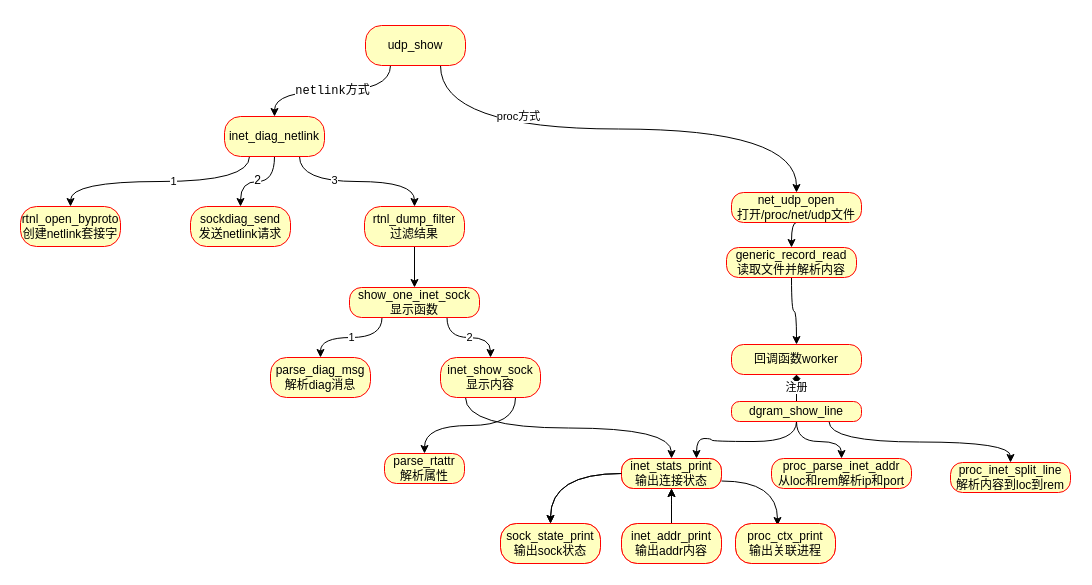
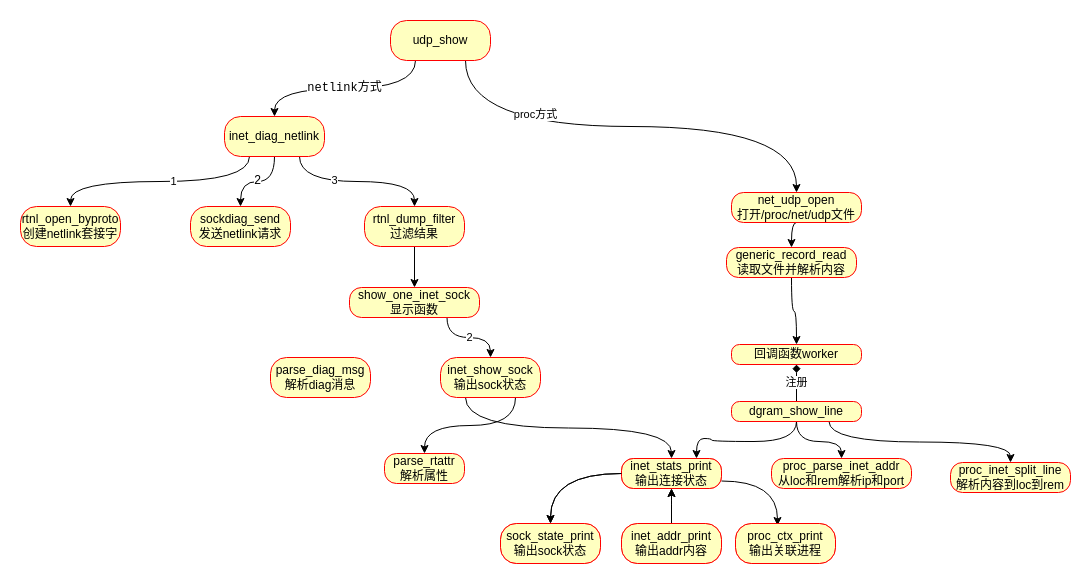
  <mxCell id="0" />
  <mxCell id="1" parent="0" />
  <mxCell id="2" value="netlink方式" style="edgeStyle=orthogonalEdgeStyle;curved=1;rounded=0;orthogonalLoop=1;jettySize=auto;html=1;exitX=0.25;exitY=1;exitDx=0;exitDy=0;entryX=0.5;entryY=0;entryDx=0;entryDy=0;fontFamily=Courier New;fontSize=12;" parent="1" source="5" target="11" edge="1"><mxGeometry relative="1" as="geometry" /></mxCell>
  <mxCell id="3" style="edgeStyle=orthogonalEdgeStyle;curved=1;rounded=0;orthogonalLoop=1;jettySize=auto;html=1;exitX=0.75;exitY=1;exitDx=0;exitDy=0;fontFamily=Courier New;fontSize=12;entryX=0.5;entryY=0;entryDx=0;entryDy=0;" parent="1" source="5" target="32" edge="1"><mxGeometry relative="1" as="geometry"><mxPoint x="740" y="187" as="targetPoint" /></mxGeometry></mxCell>
  <mxCell id="4" value="proc方式" style="edgeLabel;html=1;align=center;verticalAlign=middle;resizable=0;points=[];" vertex="1" connectable="0" parent="3"><mxGeometry x="-0.416" y="14" relative="1" as="geometry"><mxPoint y="1" as="offset" /></mxGeometry></mxCell>
- <mxCell id="5" value="udp_show" style="rounded=1;whiteSpace=wrap;arcSize=40;fontColor=#000000;fillColor=#ffffc0;strokeColor=#ff0000;fontSize=12;html=1;" parent="1" vertex="1"><mxGeometry x="365" y="25" width="100" height="40" as="geometry" /></mxCell>
+ <mxCell id="5" value="udp_show" style="rounded=1;whiteSpace=wrap;arcSize=40;fontColor=#000000;fillColor=#ffffc0;strokeColor=#ff0000;fontSize=12;html=1;" parent="1" vertex="1"><mxGeometry x="390" y="20" width="100" height="40" as="geometry" /></mxCell>
  <mxCell id="6" style="edgeStyle=orthogonalEdgeStyle;curved=1;rounded=0;orthogonalLoop=1;jettySize=auto;html=1;exitX=0.25;exitY=1;exitDx=0;exitDy=0;entryX=0.5;entryY=0;entryDx=0;entryDy=0;fontFamily=Courier New;fontSize=12;" parent="1" source="11" target="12" edge="1"><mxGeometry relative="1" as="geometry" /></mxCell>
  <mxCell id="7" value="1" style="edgeLabel;html=1;align=center;verticalAlign=middle;resizable=0;points=[];" vertex="1" connectable="0" parent="6"><mxGeometry x="-0.109" y="-1" relative="1" as="geometry"><mxPoint as="offset" /></mxGeometry></mxCell>
  <mxCell id="8" value="2" style="edgeStyle=orthogonalEdgeStyle;curved=1;rounded=0;orthogonalLoop=1;jettySize=auto;html=1;exitX=0.5;exitY=1;exitDx=0;exitDy=0;fontFamily=Courier New;fontSize=12;" parent="1" source="11" target="13" edge="1"><mxGeometry relative="1" as="geometry" /></mxCell>
  <mxCell id="9" style="edgeStyle=orthogonalEdgeStyle;curved=1;rounded=0;orthogonalLoop=1;jettySize=auto;html=1;exitX=0.75;exitY=1;exitDx=0;exitDy=0;entryX=0.5;entryY=0;entryDx=0;entryDy=0;fontFamily=Courier New;fontSize=12;" parent="1" source="11" target="15" edge="1"><mxGeometry relative="1" as="geometry" /></mxCell>
  <mxCell id="10" value="3" style="edgeLabel;html=1;align=center;verticalAlign=middle;resizable=0;points=[];" vertex="1" connectable="0" parent="9"><mxGeometry x="-0.285" y="2" relative="1" as="geometry"><mxPoint as="offset" /></mxGeometry></mxCell>
  <mxCell id="11" value="inet_diag_netlink" style="rounded=1;whiteSpace=wrap;arcSize=40;fontColor=#000000;fillColor=#ffffc0;strokeColor=#ff0000;fontSize=12;html=1;" parent="1" vertex="1"><mxGeometry x="224" y="116" width="100" height="40" as="geometry" /></mxCell>
  <mxCell id="12" value="rtnl_open_byproto&lt;br&gt;创建netlink套接字" style="rounded=1;whiteSpace=wrap;arcSize=40;fontColor=#000000;fillColor=#ffffc0;strokeColor=#ff0000;fontSize=12;html=1;" parent="1" vertex="1"><mxGeometry x="20" y="206" width="100" height="40" as="geometry" /></mxCell>
  <mxCell id="13" value="sockdiag_send&lt;br&gt;发送netlink请求" style="rounded=1;whiteSpace=wrap;arcSize=40;fontColor=#000000;fillColor=#ffffc0;strokeColor=#ff0000;fontSize=12;html=1;" parent="1" vertex="1"><mxGeometry x="190" y="206" width="100" height="40" as="geometry" /></mxCell>
  <mxCell id="14" value="" style="edgeStyle=orthogonalEdgeStyle;rounded=0;orthogonalLoop=1;jettySize=auto;html=1;" edge="1" parent="1" source="15" target="18"><mxGeometry relative="1" as="geometry" /></mxCell>
  <mxCell id="15" value="rtnl_dump_filter&lt;br&gt;过滤结果" style="rounded=1;whiteSpace=wrap;arcSize=40;fontColor=#000000;fillColor=#ffffc0;strokeColor=#ff0000;fontSize=12;html=1;" parent="1" vertex="1"><mxGeometry x="364" y="206" width="100" height="40" as="geometry" /></mxCell>
- <mxCell id="16" value="1" style="edgeStyle=orthogonalEdgeStyle;rounded=0;orthogonalLoop=1;jettySize=auto;html=1;exitX=0.25;exitY=1;exitDx=0;exitDy=0;entryX=0.5;entryY=0;entryDx=0;entryDy=0;curved=1;" edge="1" parent="1" source="18" target="19"><mxGeometry relative="1" as="geometry"><Array as="points"><mxPoint x="382" y="337" /><mxPoint x="320" y="337" /></Array></mxGeometry></mxCell>
  <mxCell id="17" value="2" style="edgeStyle=orthogonalEdgeStyle;curved=1;rounded=0;orthogonalLoop=1;jettySize=auto;html=1;exitX=0.75;exitY=1;exitDx=0;exitDy=0;" edge="1" parent="1" source="18" target="22"><mxGeometry relative="1" as="geometry" /></mxCell>
  <mxCell id="18" value="show_one_inet_sock&lt;br&gt;显示函数" style="whiteSpace=wrap;html=1;fillColor=#ffffc0;strokeColor=#ff0000;fontColor=#000000;rounded=1;arcSize=40;" vertex="1" parent="1"><mxGeometry x="349" y="287" width="130" height="30" as="geometry" /></mxCell>
  <mxCell id="19" value="parse_diag_msg&lt;br&gt;解析diag消息" style="rounded=1;whiteSpace=wrap;arcSize=40;fontColor=#000000;fillColor=#ffffc0;strokeColor=#ff0000;fontSize=12;html=1;" vertex="1" parent="1"><mxGeometry x="270" y="357" width="100" height="40" as="geometry" /></mxCell>
  <mxCell id="20" style="edgeStyle=orthogonalEdgeStyle;curved=1;rounded=0;orthogonalLoop=1;jettySize=auto;html=1;exitX=0.25;exitY=1;exitDx=0;exitDy=0;entryX=0.5;entryY=0;entryDx=0;entryDy=0;" edge="1" parent="1" source="22" target="25"><mxGeometry relative="1" as="geometry" /></mxCell>
  <mxCell id="21" style="edgeStyle=orthogonalEdgeStyle;curved=1;rounded=0;orthogonalLoop=1;jettySize=auto;html=1;exitX=0.75;exitY=1;exitDx=0;exitDy=0;" edge="1" parent="1" source="22" target="23"><mxGeometry relative="1" as="geometry" /></mxCell>
- <mxCell id="22" value="inet_show_sock&lt;br&gt;显示内容" style="rounded=1;whiteSpace=wrap;arcSize=40;fontColor=#000000;fillColor=#ffffc0;strokeColor=#ff0000;fontSize=12;html=1;" vertex="1" parent="1"><mxGeometry x="440" y="357" width="100" height="40" as="geometry" /></mxCell>
+ <mxCell id="22" value="inet_show_sock&lt;br&gt;输出sock状态" style="rounded=1;whiteSpace=wrap;arcSize=40;fontColor=#000000;fillColor=#ffffc0;strokeColor=#ff0000;fontSize=12;html=1;" vertex="1" parent="1"><mxGeometry x="440" y="357" width="100" height="40" as="geometry" /></mxCell>
  <mxCell id="23" value="parse_rtattr&lt;br&gt;解析属性" style="rounded=1;whiteSpace=wrap;arcSize=40;fontColor=#000000;fillColor=#ffffc0;strokeColor=#ff0000;fontSize=12;html=1;" vertex="1" parent="1"><mxGeometry x="384" y="453" width="80" height="30" as="geometry" /></mxCell>
  <mxCell id="24" style="edgeStyle=orthogonalEdgeStyle;curved=1;rounded=0;orthogonalLoop=1;jettySize=auto;html=1;exitX=1;exitY=0.75;exitDx=0;exitDy=0;entryX=0.42;entryY=0.05;entryDx=0;entryDy=0;entryPerimeter=0;" edge="1" parent="1" source="25" target="29"><mxGeometry relative="1" as="geometry"><mxPoint x="761" y="513" as="targetPoint" /></mxGeometry></mxCell>
  <mxCell id="25" value="inet_stats_print&lt;br&gt;输出连接状态" style="rounded=1;whiteSpace=wrap;arcSize=40;fontColor=#000000;fillColor=#ffffc0;strokeColor=#ff0000;fontSize=12;html=1;" vertex="1" parent="1"><mxGeometry x="621" y="458" width="100" height="30" as="geometry" /></mxCell>
  <mxCell id="26" value="sock_state_print&lt;br&gt;输出sock状态" style="rounded=1;whiteSpace=wrap;arcSize=40;fontColor=#000000;fillColor=#ffffc0;strokeColor=#ff0000;fontSize=12;html=1;" vertex="1" parent="1"><mxGeometry x="500" y="523" width="100" height="40" as="geometry" /></mxCell>
  <mxCell id="27" value="" style="edgeStyle=orthogonalEdgeStyle;curved=1;rounded=0;orthogonalLoop=1;jettySize=auto;html=1;" edge="1" parent="1" source="28" target="25"><mxGeometry relative="1" as="geometry" /></mxCell>
  <mxCell id="28" value="inet_addr_print&lt;br&gt;输出addr内容" style="rounded=1;whiteSpace=wrap;arcSize=40;fontColor=#000000;fillColor=#ffffc0;strokeColor=#ff0000;fontSize=12;html=1;" vertex="1" parent="1"><mxGeometry x="621" y="523" width="100" height="40" as="geometry" /></mxCell>
  <mxCell id="29" value="proc_ctx_print&lt;br&gt;输出关联进程" style="rounded=1;whiteSpace=wrap;arcSize=40;fontColor=#000000;fillColor=#ffffc0;strokeColor=#ff0000;fontSize=12;html=1;" vertex="1" parent="1"><mxGeometry x="735" y="523" width="100" height="40" as="geometry" /></mxCell>
  <mxCell id="30" style="edgeStyle=orthogonalEdgeStyle;curved=1;rounded=0;orthogonalLoop=1;jettySize=auto;html=1;exitX=0;exitY=0.5;exitDx=0;exitDy=0;" edge="1" parent="1" source="25" target="26"><mxGeometry relative="1" as="geometry"><mxPoint x="621" y="483" as="sourcePoint" /></mxGeometry></mxCell>
  <mxCell id="31" style="edgeStyle=orthogonalEdgeStyle;curved=1;rounded=0;orthogonalLoop=1;jettySize=auto;html=1;exitX=0.5;exitY=1;exitDx=0;exitDy=0;entryX=0.5;entryY=0;entryDx=0;entryDy=0;" edge="1" parent="1" source="32" target="34"><mxGeometry relative="1" as="geometry" /></mxCell>
  <mxCell id="32" value="net_udp_open&lt;br&gt;打开/proc/net/udp文件" style="rounded=1;whiteSpace=wrap;arcSize=40;fontColor=#000000;fillColor=#ffffc0;strokeColor=#ff0000;fontSize=12;html=1;" vertex="1" parent="1"><mxGeometry x="731" y="192" width="130" height="30" as="geometry" /></mxCell>
  <mxCell id="33" value="" style="edgeStyle=orthogonalEdgeStyle;curved=1;rounded=0;orthogonalLoop=1;jettySize=auto;html=1;" edge="1" parent="1" source="34" target="35"><mxGeometry relative="1" as="geometry" /></mxCell>
  <mxCell id="34" value="generic_record_read&lt;br&gt;读取文件并解析内容" style="rounded=1;whiteSpace=wrap;arcSize=40;fontColor=#000000;fillColor=#ffffc0;strokeColor=#ff0000;fontSize=12;html=1;" vertex="1" parent="1"><mxGeometry x="726" y="247" width="130" height="30" as="geometry" /></mxCell>
- <mxCell id="35" value="回调函数worker" style="rounded=1;whiteSpace=wrap;arcSize=40;fontColor=#000000;fillColor=#ffffc0;strokeColor=#ff0000;fontSize=12;html=1;" vertex="1" parent="1"><mxGeometry x="731" y="344" width="130" height="30" as="geometry" /></mxCell>
+ <mxCell id="35" value="回调函数worker" style="rounded=1;whiteSpace=wrap;arcSize=40;fontColor=#000000;fillColor=#ffffc0;strokeColor=#ff0000;fontSize=12;html=1;" vertex="1" parent="1"><mxGeometry x="731" y="344" width="130" height="20" as="geometry" /></mxCell>
  <mxCell id="36" value="注册" style="edgeStyle=orthogonalEdgeStyle;curved=1;rounded=0;orthogonalLoop=1;jettySize=auto;html=1;endArrow=diamond;" edge="1" parent="1" source="40" target="35"><mxGeometry relative="1" as="geometry"><Array as="points"><mxPoint x="796" y="384" /><mxPoint x="796" y="384" /></Array></mxGeometry></mxCell>
  <mxCell id="37" style="edgeStyle=orthogonalEdgeStyle;curved=1;rounded=0;orthogonalLoop=1;jettySize=auto;html=1;exitX=0.5;exitY=1;exitDx=0;exitDy=0;entryX=0.75;entryY=0;entryDx=0;entryDy=0;" edge="1" parent="1" source="40" target="25"><mxGeometry relative="1" as="geometry" /></mxCell>
  <mxCell id="38" style="edgeStyle=orthogonalEdgeStyle;curved=1;rounded=0;orthogonalLoop=1;jettySize=auto;html=1;exitX=0.5;exitY=1;exitDx=0;exitDy=0;" edge="1" parent="1" source="40" target="42"><mxGeometry relative="1" as="geometry" /></mxCell>
  <mxCell id="39" style="edgeStyle=orthogonalEdgeStyle;curved=1;rounded=0;orthogonalLoop=1;jettySize=auto;html=1;exitX=0.75;exitY=1;exitDx=0;exitDy=0;entryX=0.5;entryY=0;entryDx=0;entryDy=0;" edge="1" parent="1" source="40" target="41"><mxGeometry relative="1" as="geometry" /></mxCell>
  <mxCell id="40" value="dgram_show_line" style="rounded=1;whiteSpace=wrap;arcSize=40;fontColor=#000000;fillColor=#ffffc0;strokeColor=#ff0000;fontSize=12;html=1;" vertex="1" parent="1"><mxGeometry x="731" y="401" width="130" height="20" as="geometry" /></mxCell>
  <mxCell id="41" value="proc_inet_split_line&lt;br&gt;解析内容到loc到rem" style="rounded=1;whiteSpace=wrap;arcSize=40;fontColor=#000000;fillColor=#ffffc0;strokeColor=#ff0000;fontSize=12;html=1;" vertex="1" parent="1"><mxGeometry x="950" y="462" width="120" height="30" as="geometry" /></mxCell>
  <mxCell id="42" value="proc_parse_inet_addr&lt;br&gt;从loc和rem解析ip和port" style="rounded=1;whiteSpace=wrap;arcSize=40;fontColor=#000000;fillColor=#ffffc0;strokeColor=#ff0000;fontSize=12;html=1;" vertex="1" parent="1"><mxGeometry x="771" y="458" width="140" height="30" as="geometry" /></mxCell>
  <mxCell id="43" value="inet_stats_print&lt;br&gt;输出连接状态" style="rounded=1;whiteSpace=wrap;arcSize=40;fontColor=#000000;fillColor=#ffffc0;strokeColor=#ff0000;fontSize=12;html=1;" vertex="1" parent="1"><mxGeometry x="621" y="458" width="100" height="30" as="geometry" /></mxCell>
  <mxCell id="44" value="sock_state_print&lt;br&gt;输出sock状态" style="rounded=1;whiteSpace=wrap;arcSize=40;fontColor=#000000;fillColor=#ffffc0;strokeColor=#ff0000;fontSize=12;html=1;" vertex="1" parent="1"><mxGeometry x="500" y="523" width="100" height="40" as="geometry" /></mxCell>
  <mxCell id="45" value="" style="edgeStyle=orthogonalEdgeStyle;curved=1;rounded=0;orthogonalLoop=1;jettySize=auto;html=1;" edge="1" source="46" target="43" parent="1"><mxGeometry relative="1" as="geometry" /></mxCell>
  <mxCell id="46" value="inet_addr_print&lt;br&gt;输出addr内容" style="rounded=1;whiteSpace=wrap;arcSize=40;fontColor=#000000;fillColor=#ffffc0;strokeColor=#ff0000;fontSize=12;html=1;" vertex="1" parent="1"><mxGeometry x="621" y="523" width="100" height="40" as="geometry" /></mxCell>
  <mxCell id="47" style="edgeStyle=orthogonalEdgeStyle;curved=1;rounded=0;orthogonalLoop=1;jettySize=auto;html=1;exitX=0;exitY=0.5;exitDx=0;exitDy=0;" edge="1" source="43" target="44" parent="1"><mxGeometry relative="1" as="geometry"><mxPoint x="621" y="483" as="sourcePoint" /></mxGeometry></mxCell>
  <mxCell id="48" value="proc_ctx_print&lt;br&gt;输出关联进程" style="rounded=1;whiteSpace=wrap;arcSize=40;fontColor=#000000;fillColor=#ffffc0;strokeColor=#ff0000;fontSize=12;html=1;" vertex="1" parent="1"><mxGeometry x="735" y="523" width="100" height="40" as="geometry" /></mxCell>
